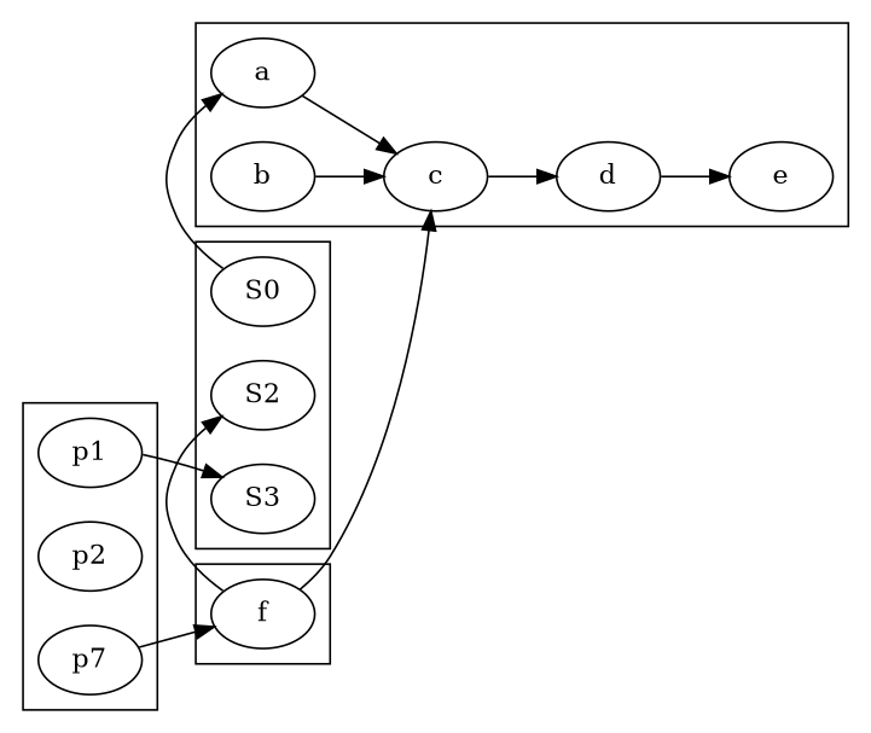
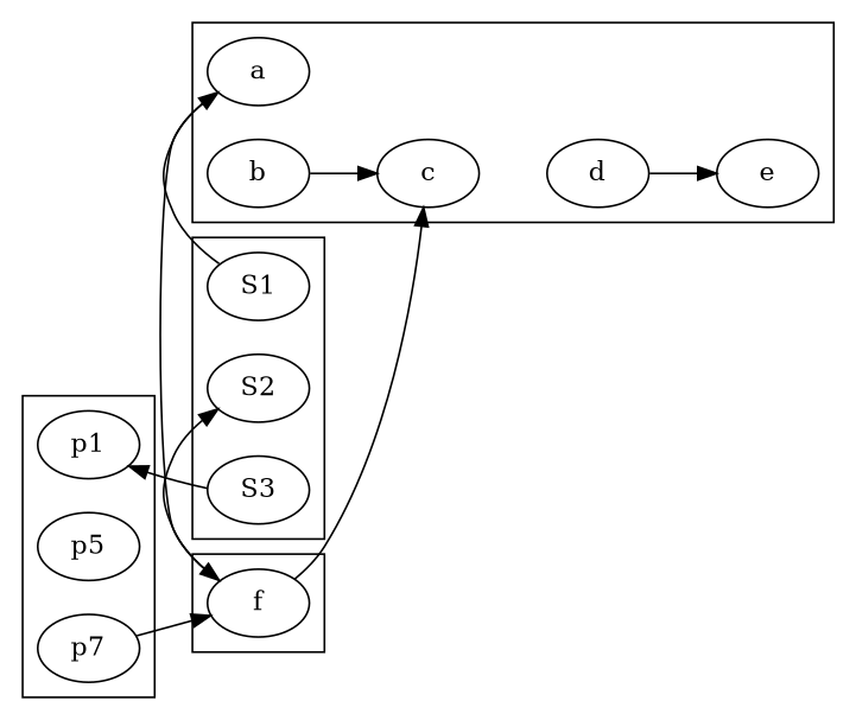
  digraph {
    rankdir=LR
    a
    b
    c
    d
    e
    f
    p1
-   p2
+   p2 [label=p5]
    n9 [label=p7]
-   S1 [label=S0]
+   S1
    S2
    S3
    subgraph cluster_1 {
      a
      b
      c
      d
      e
    }
    subgraph cluster_2 {
      f
    }
    subgraph cluster_3 {
      rank=same
      p1
      p2
      n9
    }
    subgraph cluster_4 {
      rank=same
      S1
      S2
      S3
    }
-   a -> c
+   a -> f
    b -> c
-   c -> d
    d -> e
    f -> c
    f -> S2
    n9 -> f
    S1 -> a
-   p1 -> S3
+   S3 -> p1
  }
